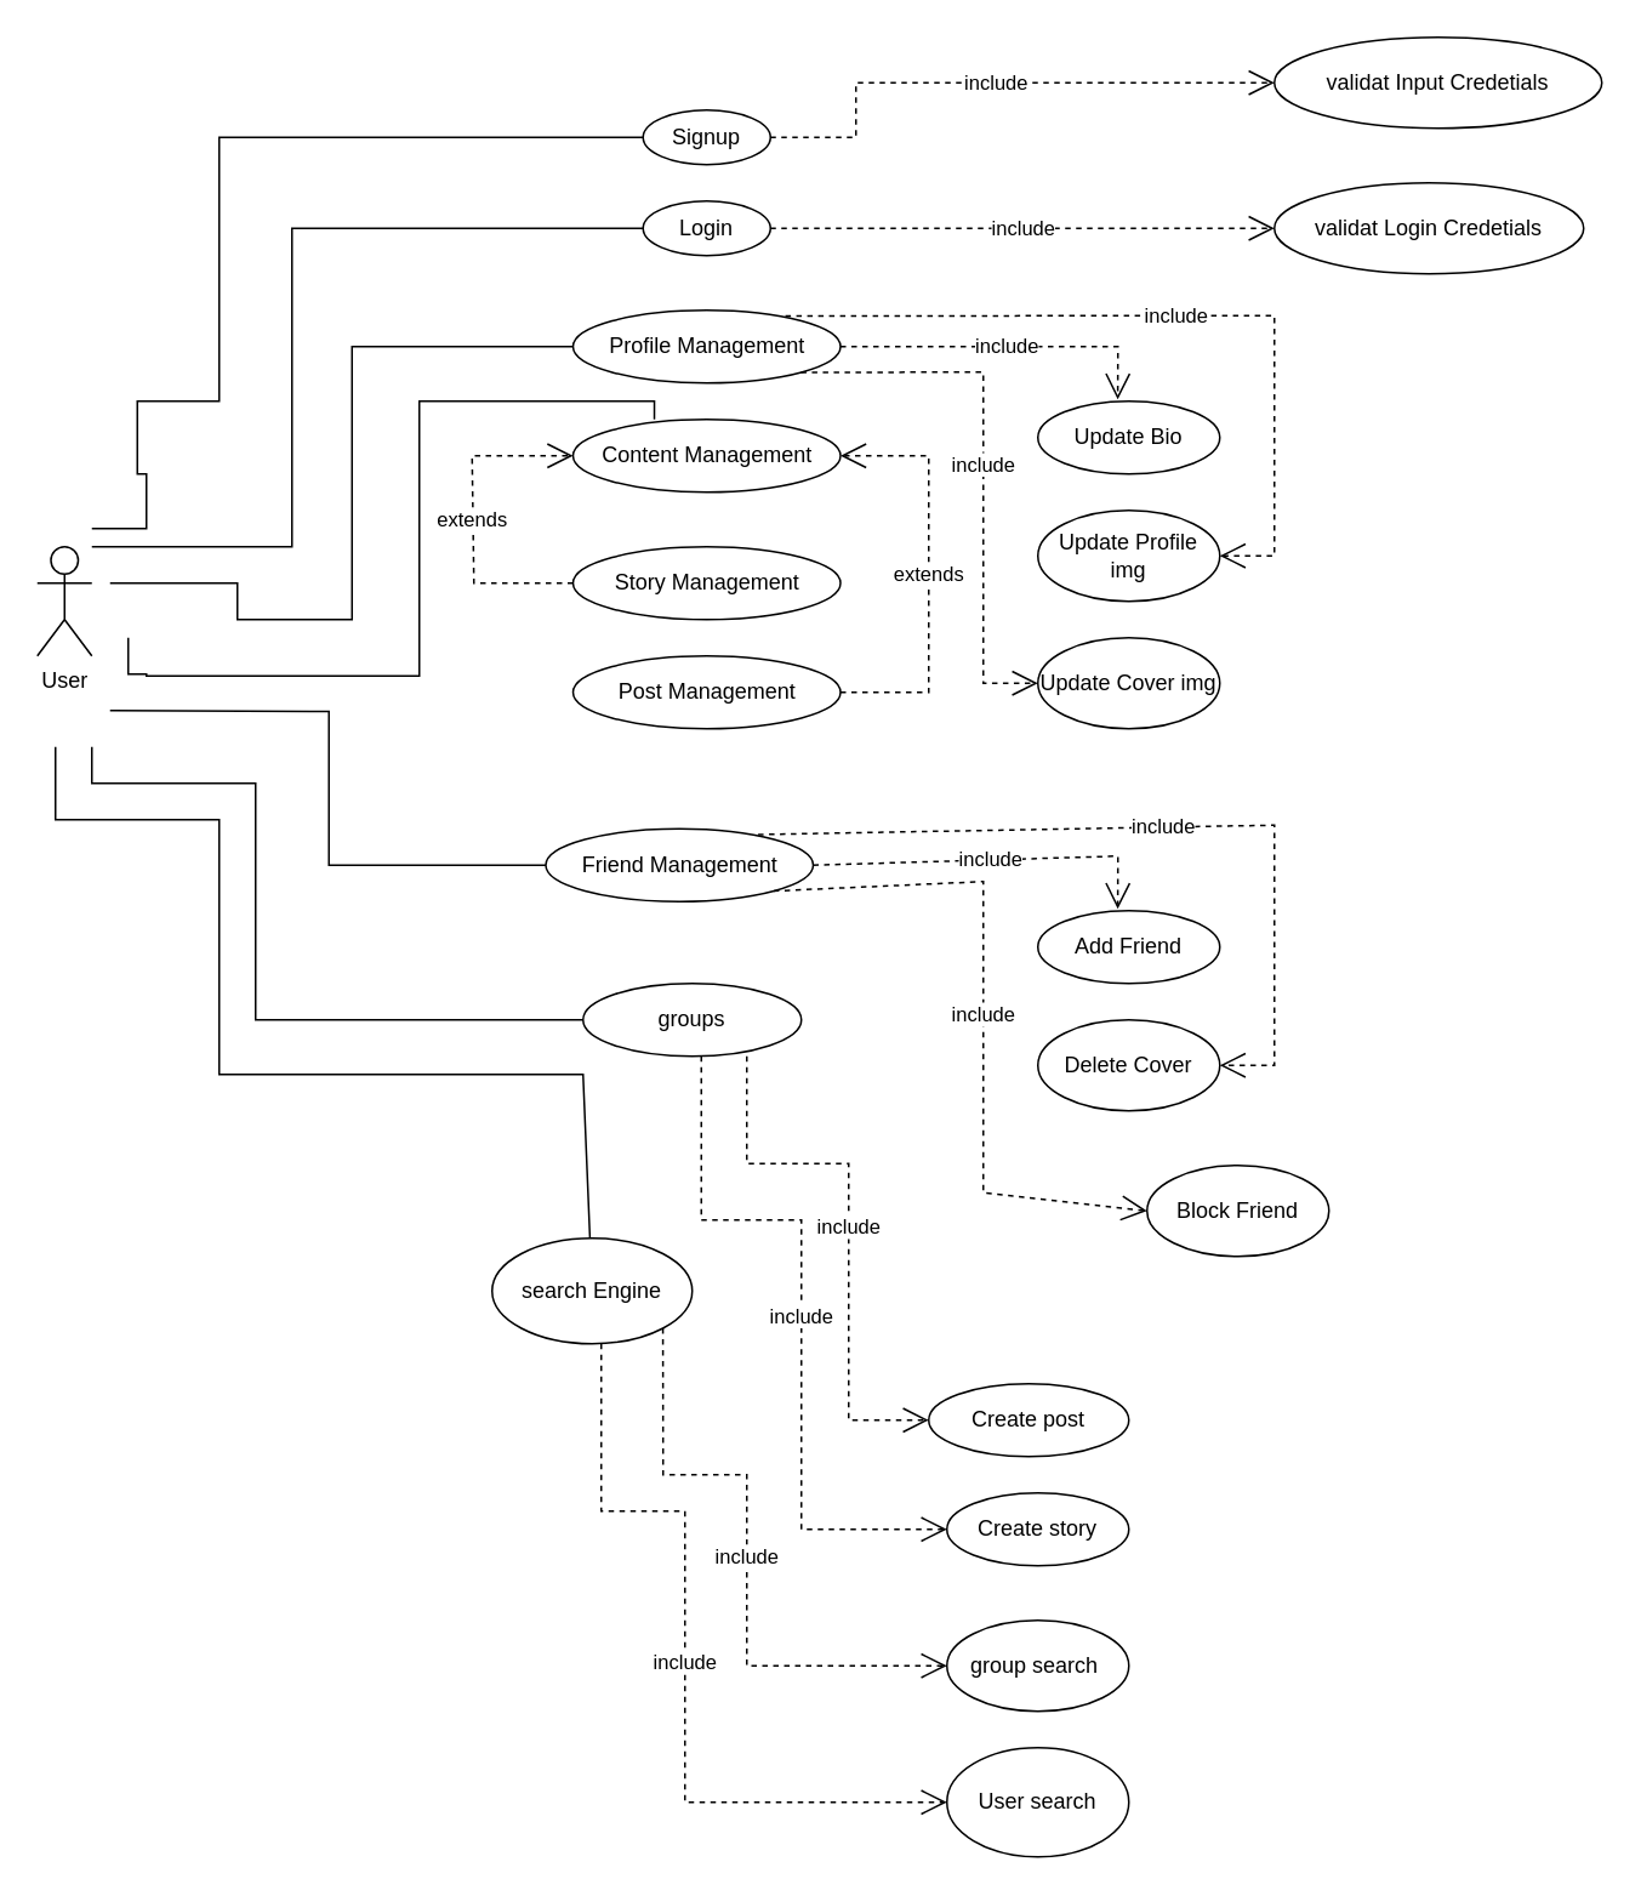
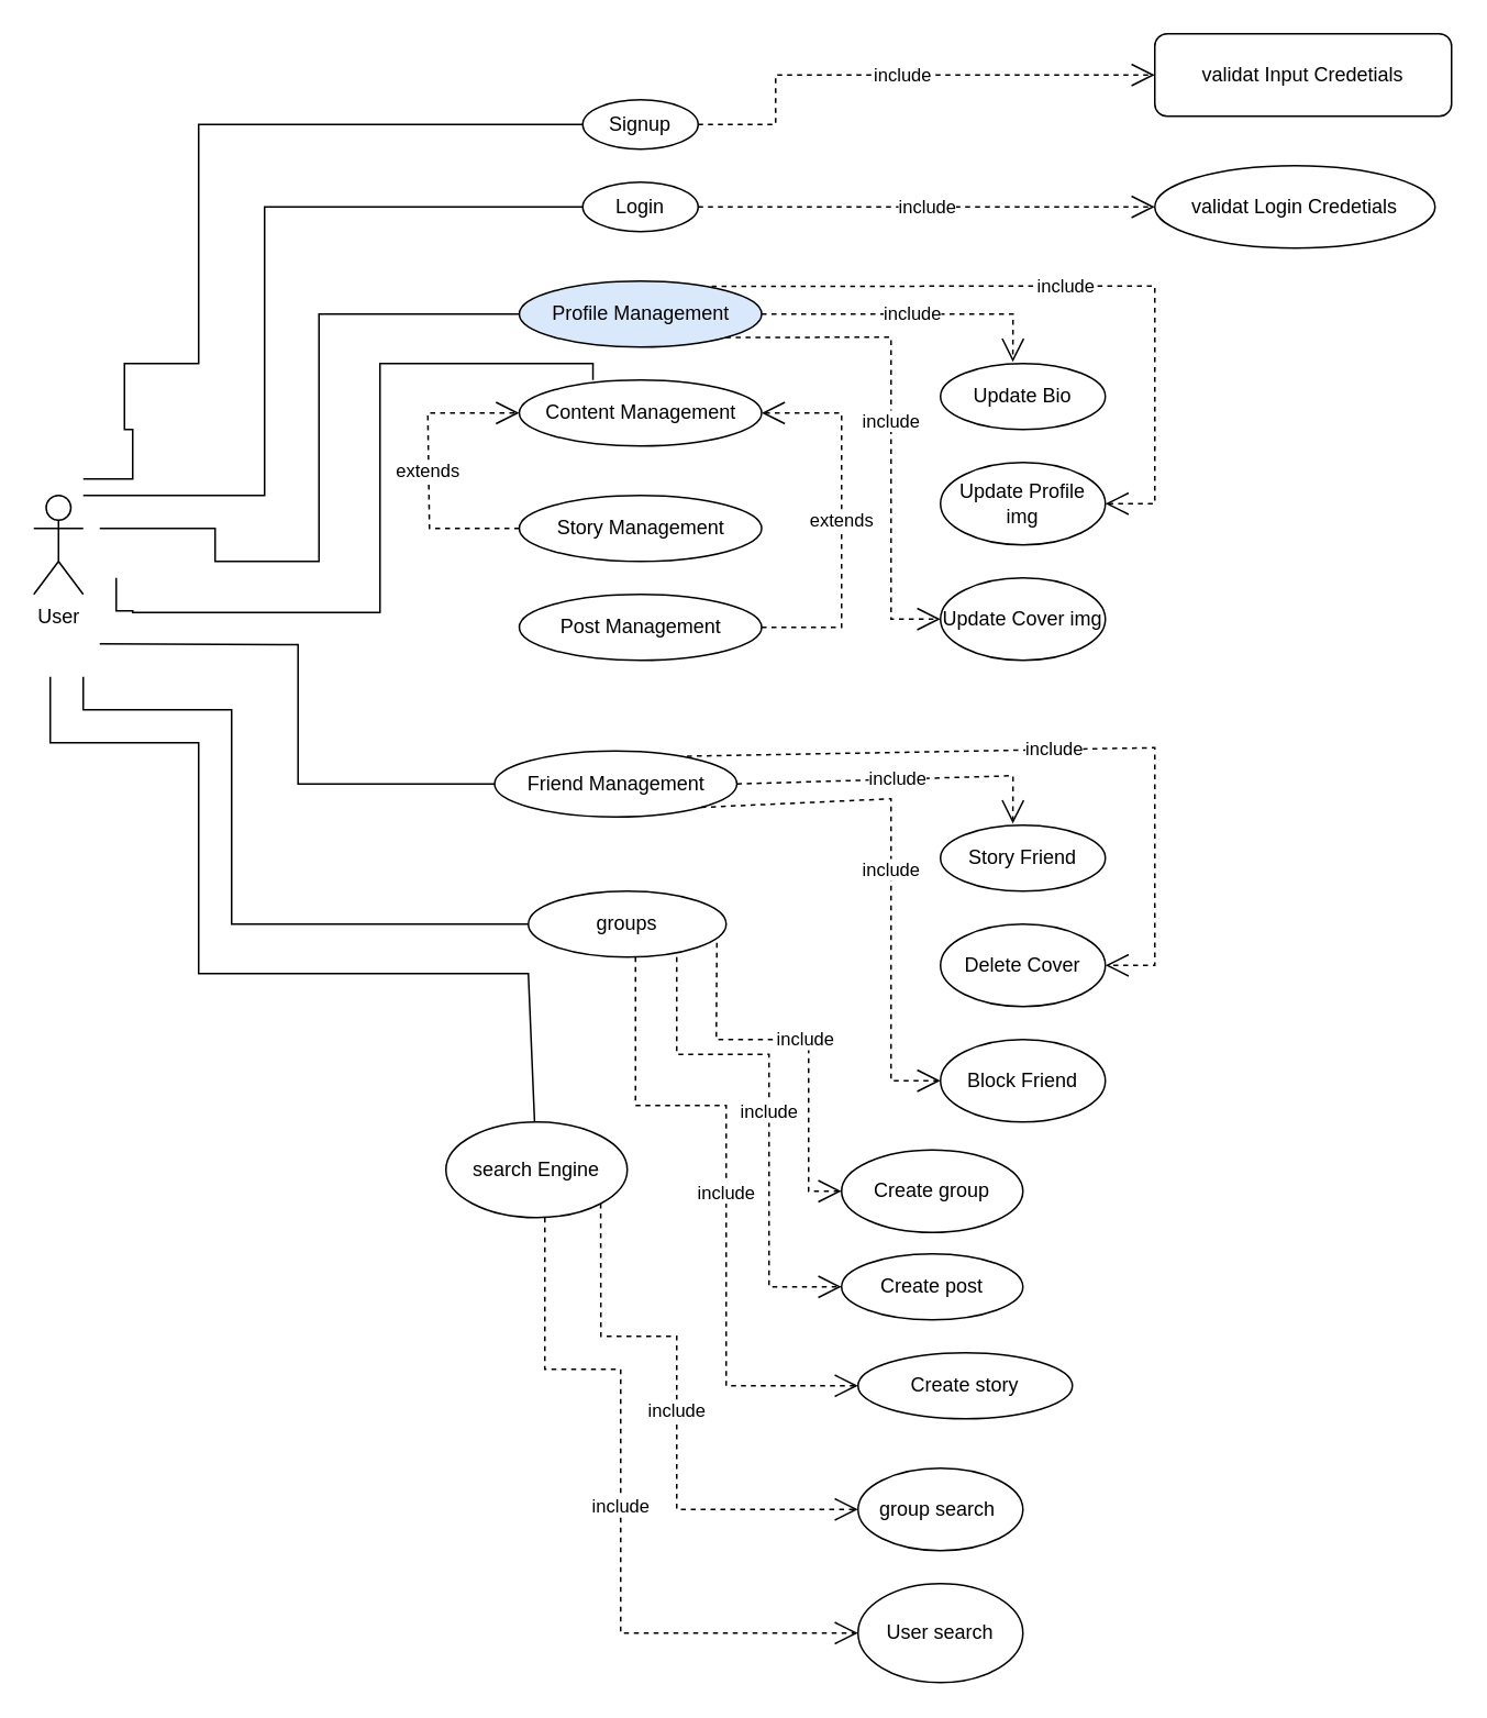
  <mxCell id="0" />
  <mxCell id="1" parent="0" />
  <mxCell id="2" value="User" style="shape=umlActor;verticalLabelPosition=bottom;verticalAlign=top;html=1;" parent="1" vertex="1"><mxGeometry x="20" y="300" width="30" height="60" as="geometry" /></mxCell>
  <mxCell id="3" value="Signup" style="ellipse;whiteSpace=wrap;html=1;" parent="1" vertex="1"><mxGeometry x="353" y="60" width="70" height="30" as="geometry" /></mxCell>
  <mxCell id="4" value="Login" style="ellipse;whiteSpace=wrap;html=1;" parent="1" vertex="1"><mxGeometry x="353" y="110" width="70" height="30" as="geometry" /></mxCell>
  <mxCell id="5" value="include" style="endArrow=open;endSize=12;dashed=1;html=1;rounded=0;exitX=1;exitY=0.5;exitDx=0;exitDy=0;entryX=0;entryY=0.5;entryDx=0;entryDy=0;" parent="1" source="4" target="7" edge="1"><mxGeometry width="160" relative="1" as="geometry"><mxPoint x="500" y="110" as="sourcePoint" /><mxPoint x="470" y="125" as="targetPoint" /></mxGeometry></mxCell>
- <mxCell id="6" value="Profile Management" style="ellipse;whiteSpace=wrap;html=1;" parent="1" vertex="1"><mxGeometry x="314.5" y="170" width="147" height="40" as="geometry" /></mxCell>
+ <mxCell id="6" value="Profile Management" style="ellipse;whiteSpace=wrap;html=1;fillColor=#dae8fc;" parent="1" vertex="1"><mxGeometry x="314.5" y="170" width="147" height="40" as="geometry" /></mxCell>
  <mxCell id="7" value="validat Login Credetials" style="ellipse;whiteSpace=wrap;html=1;" parent="1" vertex="1"><mxGeometry x="700" y="100" width="170" height="50" as="geometry" /></mxCell>
  <mxCell id="8" value="Content Management" style="ellipse;whiteSpace=wrap;html=1;" parent="1" vertex="1"><mxGeometry x="314.5" y="230" width="147" height="40" as="geometry" /></mxCell>
  <mxCell id="9" value="Story Management" style="ellipse;whiteSpace=wrap;html=1;" parent="1" vertex="1"><mxGeometry x="314.5" y="300" width="147" height="40" as="geometry" /></mxCell>
  <mxCell id="10" value="Post Management" style="ellipse;whiteSpace=wrap;html=1;" parent="1" vertex="1"><mxGeometry x="314.5" y="360" width="147" height="40" as="geometry" /></mxCell>
  <mxCell id="11" value="extends" style="endArrow=open;endSize=12;dashed=1;html=1;rounded=0;exitX=0;exitY=0.5;exitDx=0;exitDy=0;entryX=0;entryY=0.5;entryDx=0;entryDy=0;" parent="1" source="9" target="8" edge="1"><mxGeometry width="160" relative="1" as="geometry"><mxPoint x="220" y="310" as="sourcePoint" /><mxPoint x="220" y="380" as="targetPoint" /><Array as="points"><mxPoint x="260" y="320" /><mxPoint x="259" y="250" /></Array></mxGeometry></mxCell>
  <mxCell id="12" value="extends" style="endArrow=open;endSize=12;dashed=1;html=1;rounded=0;exitX=1;exitY=0.5;exitDx=0;exitDy=0;" parent="1" source="10" target="8" edge="1"><mxGeometry width="160" relative="1" as="geometry"><mxPoint x="566" y="310" as="sourcePoint" /><mxPoint x="566" y="240" as="targetPoint" /><Array as="points"><mxPoint x="510" y="380" /><mxPoint x="510" y="250" /></Array></mxGeometry></mxCell>
  <mxCell id="13" value="Update Bio" style="ellipse;whiteSpace=wrap;html=1;" parent="1" vertex="1"><mxGeometry x="570" y="220" width="100" height="40" as="geometry" /></mxCell>
  <mxCell id="14" value="Update Profile img" style="ellipse;whiteSpace=wrap;html=1;" parent="1" vertex="1"><mxGeometry x="570" y="280" width="100" height="50" as="geometry" /></mxCell>
  <mxCell id="15" value="Update Cover img" style="ellipse;whiteSpace=wrap;html=1;" parent="1" vertex="1"><mxGeometry x="570" y="350" width="100" height="50" as="geometry" /></mxCell>
  <mxCell id="16" value="include" style="endArrow=open;endSize=12;dashed=1;html=1;rounded=0;exitX=1;exitY=0.5;exitDx=0;exitDy=0;entryX=0.439;entryY=-0.026;entryDx=0;entryDy=0;entryPerimeter=0;" parent="1" source="6" target="13" edge="1"><mxGeometry width="160" relative="1" as="geometry"><mxPoint x="433" y="145" as="sourcePoint" /><mxPoint x="710" y="145" as="targetPoint" /><Array as="points"><mxPoint x="614" y="190" /></Array></mxGeometry></mxCell>
  <mxCell id="17" value="include" style="endArrow=open;endSize=12;dashed=1;html=1;rounded=0;exitX=0.794;exitY=0.079;exitDx=0;exitDy=0;entryX=1;entryY=0.5;entryDx=0;entryDy=0;exitPerimeter=0;" parent="1" source="6" target="14" edge="1"><mxGeometry width="160" relative="1" as="geometry"><mxPoint x="471" y="200" as="sourcePoint" /><mxPoint x="624" y="229" as="targetPoint" /><Array as="points"><mxPoint x="700" y="173" /><mxPoint x="700" y="305" /></Array></mxGeometry></mxCell>
  <mxCell id="18" value="include" style="endArrow=open;endSize=12;dashed=1;html=1;rounded=0;exitX=1;exitY=1;exitDx=0;exitDy=0;entryX=0;entryY=0.5;entryDx=0;entryDy=0;" parent="1" source="6" target="15" edge="1"><mxGeometry width="160" relative="1" as="geometry"><mxPoint x="433" y="145" as="sourcePoint" /><mxPoint x="710" y="145" as="targetPoint" /><Array as="points"><mxPoint x="540" y="204" /><mxPoint x="540" y="375" /></Array></mxGeometry></mxCell>
  <mxCell id="19" value="Friend Management" style="ellipse;whiteSpace=wrap;html=1;" parent="1" vertex="1"><mxGeometry x="299.5" y="455" width="147" height="40" as="geometry" /></mxCell>
- <mxCell id="20" value="Add Friend" style="ellipse;whiteSpace=wrap;html=1;" parent="1" vertex="1"><mxGeometry x="570" y="500" width="100" height="40" as="geometry" /></mxCell>
+ <mxCell id="20" value="Story Friend" style="ellipse;whiteSpace=wrap;html=1;" parent="1" vertex="1"><mxGeometry x="570" y="500" width="100" height="40" as="geometry" /></mxCell>
  <mxCell id="21" value="Delete Cover" style="ellipse;whiteSpace=wrap;html=1;" parent="1" vertex="1"><mxGeometry x="570" y="560" width="100" height="50" as="geometry" /></mxCell>
- <mxCell id="22" value="Block Friend" style="ellipse;whiteSpace=wrap;html=1;" parent="1" vertex="1"><mxGeometry x="630" y="640" width="100" height="50" as="geometry" /></mxCell>
+ <mxCell id="22" value="Block Friend" style="ellipse;whiteSpace=wrap;html=1;" parent="1" vertex="1"><mxGeometry x="570" y="630" width="100" height="50" as="geometry" /></mxCell>
  <mxCell id="23" value="include" style="endArrow=open;endSize=12;dashed=1;html=1;rounded=0;exitX=1;exitY=0.5;exitDx=0;exitDy=0;entryX=0.439;entryY=-0.026;entryDx=0;entryDy=0;entryPerimeter=0;" parent="1" source="19" target="20" edge="1"><mxGeometry width="160" relative="1" as="geometry"><mxPoint x="433" y="425" as="sourcePoint" /><mxPoint x="710" y="425" as="targetPoint" /><Array as="points"><mxPoint x="614" y="470" /></Array></mxGeometry></mxCell>
  <mxCell id="24" value="include" style="endArrow=open;endSize=12;dashed=1;html=1;rounded=0;exitX=0.794;exitY=0.079;exitDx=0;exitDy=0;entryX=1;entryY=0.5;entryDx=0;entryDy=0;exitPerimeter=0;" parent="1" source="19" target="21" edge="1"><mxGeometry width="160" relative="1" as="geometry"><mxPoint x="471" y="480" as="sourcePoint" /><mxPoint x="624" y="509" as="targetPoint" /><Array as="points"><mxPoint x="700" y="453" /><mxPoint x="700" y="585" /></Array></mxGeometry></mxCell>
  <mxCell id="25" value="include" style="endArrow=open;endSize=12;dashed=1;html=1;rounded=0;exitX=1;exitY=1;exitDx=0;exitDy=0;entryX=0;entryY=0.5;entryDx=0;entryDy=0;" parent="1" source="19" target="22" edge="1"><mxGeometry width="160" relative="1" as="geometry"><mxPoint x="433" y="425" as="sourcePoint" /><mxPoint x="710" y="425" as="targetPoint" /><Array as="points"><mxPoint x="540" y="484" /><mxPoint x="540" y="655" /></Array></mxGeometry></mxCell>
  <mxCell id="26" value="" style="endArrow=none;html=1;edgeStyle=orthogonalEdgeStyle;rounded=0;entryX=0;entryY=0.5;entryDx=0;entryDy=0;" parent="1" target="3" edge="1"><mxGeometry relative="1" as="geometry"><mxPoint x="50" y="290" as="sourcePoint" /><mxPoint x="200" y="200" as="targetPoint" /><Array as="points"><mxPoint x="80" y="260" /><mxPoint x="75" y="260" /><mxPoint x="75" y="220" /><mxPoint x="120" y="220" /><mxPoint x="120" y="75" /></Array></mxGeometry></mxCell>
  <mxCell id="27" value="" style="endArrow=none;html=1;edgeStyle=orthogonalEdgeStyle;rounded=0;entryX=0;entryY=0.5;entryDx=0;entryDy=0;" parent="1" source="2" target="4" edge="1"><mxGeometry relative="1" as="geometry"><mxPoint x="110" y="10" as="sourcePoint" /><mxPoint x="250" y="10" as="targetPoint" /><Array as="points"><mxPoint x="160" y="300" /><mxPoint x="160" y="125" /></Array></mxGeometry></mxCell>
  <mxCell id="28" value="" style="endArrow=none;html=1;edgeStyle=orthogonalEdgeStyle;rounded=0;entryX=0;entryY=0.5;entryDx=0;entryDy=0;" parent="1" target="6" edge="1"><mxGeometry relative="1" as="geometry"><mxPoint x="60" y="320" as="sourcePoint" /><mxPoint x="210" y="440" as="targetPoint" /><Array as="points"><mxPoint x="130" y="320" /><mxPoint x="130" y="340" /><mxPoint x="193" y="340" /><mxPoint x="193" y="190" /></Array></mxGeometry></mxCell>
  <mxCell id="29" value="" style="endArrow=none;html=1;edgeStyle=orthogonalEdgeStyle;rounded=0;entryX=0.304;entryY=0;entryDx=0;entryDy=0;entryPerimeter=0;" parent="1" target="8" edge="1"><mxGeometry relative="1" as="geometry"><mxPoint x="70" y="350" as="sourcePoint" /><mxPoint x="194" y="460" as="targetPoint" /><Array as="points"><mxPoint x="80" y="370" /><mxPoint x="80" y="371" /><mxPoint x="230" y="371" /><mxPoint x="230" y="220" /><mxPoint x="359" y="220" /></Array></mxGeometry></mxCell>
  <mxCell id="30" value="" style="endArrow=none;html=1;edgeStyle=orthogonalEdgeStyle;rounded=0;entryX=0;entryY=0.5;entryDx=0;entryDy=0;" parent="1" target="19" edge="1"><mxGeometry relative="1" as="geometry"><mxPoint x="60" y="390" as="sourcePoint" /><mxPoint x="240" y="500" as="targetPoint" /></mxGeometry></mxCell>
- <mxCell id="31" value="validat Input Credetials" style="ellipse;whiteSpace=wrap;html=1;" parent="1" vertex="1"><mxGeometry x="700" y="20" width="180" height="50" as="geometry" /></mxCell>
+ <mxCell id="31" value="validat Input Credetials" style="whiteSpace=wrap;html=1;rounded=1;" parent="1" vertex="1"><mxGeometry x="700" y="20" width="180" height="50" as="geometry" /></mxCell>
  <mxCell id="32" value="include" style="endArrow=open;endSize=12;dashed=1;html=1;rounded=0;exitX=1;exitY=0.5;exitDx=0;exitDy=0;entryX=0;entryY=0.5;entryDx=0;entryDy=0;" parent="1" source="3" target="31" edge="1"><mxGeometry width="160" relative="1" as="geometry"><mxPoint x="433" y="135" as="sourcePoint" /><mxPoint x="630" y="20" as="targetPoint" /><Array as="points"><mxPoint x="470" y="75" /><mxPoint x="470" y="45" /></Array></mxGeometry></mxCell>
  <mxCell id="33" value="groups" style="ellipse;whiteSpace=wrap;html=1;" parent="1" vertex="1"><mxGeometry x="320" y="540" width="120" height="40" as="geometry" /></mxCell>
  <mxCell id="34" value="" style="endArrow=none;html=1;rounded=0;exitX=0;exitY=0.5;exitDx=0;exitDy=0;" parent="1" source="33" edge="1"><mxGeometry width="50" height="50" relative="1" as="geometry"><mxPoint x="350" y="510" as="sourcePoint" /><mxPoint x="50" y="410" as="targetPoint" /><Array as="points"><mxPoint x="140" y="560" /><mxPoint x="140" y="430" /><mxPoint x="50" y="430" /></Array></mxGeometry></mxCell>
+ <mxCell id="35" value="include" style="endArrow=open;endSize=12;dashed=1;html=1;rounded=0;exitX=0.953;exitY=0.782;exitDx=0;exitDy=0;entryX=0;entryY=0.5;entryDx=0;entryDy=0;exitPerimeter=0;" parent="1" source="33" target="36" edge="1"><mxGeometry width="160" relative="1" as="geometry"><mxPoint x="370" y="610" as="sourcePoint" /><mxPoint x="540" y="720" as="targetPoint" /><Array as="points"><mxPoint x="434" y="630" /><mxPoint x="490" y="630" /><mxPoint x="490" y="722" /></Array></mxGeometry></mxCell>
+ <mxCell id="36" value="Create group" style="ellipse;whiteSpace=wrap;html=1;" parent="1" vertex="1"><mxGeometry x="510" y="697" width="110" height="50" as="geometry" /></mxCell>
  <mxCell id="37" value="Create post" style="ellipse;whiteSpace=wrap;html=1;" parent="1" vertex="1"><mxGeometry x="510" y="760" width="110" height="40" as="geometry" /></mxCell>
  <mxCell id="38" value="include" style="endArrow=open;endSize=12;dashed=1;html=1;rounded=0;exitX=0.953;exitY=0.782;exitDx=0;exitDy=0;entryX=0;entryY=0.5;entryDx=0;entryDy=0;exitPerimeter=0;" parent="1" target="37" edge="1"><mxGeometry width="160" relative="1" as="geometry"><mxPoint x="410" y="580" as="sourcePoint" /><mxPoint x="486" y="731" as="targetPoint" /><Array as="points"><mxPoint x="410" y="639" /><mxPoint x="466" y="639" /><mxPoint x="466" y="780" /></Array></mxGeometry></mxCell>
  <mxCell id="39" value="include" style="endArrow=open;endSize=12;dashed=1;html=1;rounded=0;exitX=0.953;exitY=0.782;exitDx=0;exitDy=0;exitPerimeter=0;" parent="1" target="40" edge="1"><mxGeometry width="160" relative="1" as="geometry"><mxPoint x="385" y="580" as="sourcePoint" /><mxPoint x="485" y="830" as="targetPoint" /><Array as="points"><mxPoint x="385" y="670" /><mxPoint x="440" y="670" /><mxPoint x="440" y="840" /></Array></mxGeometry></mxCell>
- <mxCell id="40" value="Create story" style="ellipse;whiteSpace=wrap;html=1;" parent="1" vertex="1"><mxGeometry x="520" y="820" width="100" height="40" as="geometry" /></mxCell>
+ <mxCell id="40" value="Create story" style="ellipse;whiteSpace=wrap;html=1;" parent="1" vertex="1"><mxGeometry x="520" y="820" width="130" height="40" as="geometry" /></mxCell>
  <mxCell id="41" value="" style="endArrow=none;html=1;rounded=0;" parent="1" target="42" edge="1"><mxGeometry width="50" height="50" relative="1" as="geometry"><mxPoint x="30" y="410" as="sourcePoint" /><mxPoint x="290" y="730" as="targetPoint" /><Array as="points"><mxPoint x="30" y="450" /><mxPoint x="120" y="450" /><mxPoint x="120" y="590" /><mxPoint x="320" y="590" /></Array></mxGeometry></mxCell>
  <mxCell id="42" value="search Engine" style="ellipse;whiteSpace=wrap;html=1;" parent="1" vertex="1"><mxGeometry x="270" y="680" width="110" height="58" as="geometry" /></mxCell>
  <mxCell id="43" value="group&amp;nbsp;search&amp;nbsp;" style="ellipse;whiteSpace=wrap;html=1;" parent="1" vertex="1"><mxGeometry x="520" y="890" width="100" height="50" as="geometry" /></mxCell>
  <mxCell id="44" value="User search" style="ellipse;whiteSpace=wrap;html=1;" parent="1" vertex="1"><mxGeometry x="520" y="960" width="100" height="60" as="geometry" /></mxCell>
  <mxCell id="45" value="include" style="endArrow=open;endSize=12;dashed=1;html=1;rounded=0;entryX=0;entryY=0.5;entryDx=0;entryDy=0;exitX=1;exitY=1;exitDx=0;exitDy=0;" parent="1" source="42" target="43" edge="1"><mxGeometry width="160" relative="1" as="geometry"><mxPoint x="371" y="730" as="sourcePoint" /><mxPoint x="475" y="998" as="targetPoint" /><Array as="points"><mxPoint x="364" y="810" /><mxPoint x="410" y="810" /><mxPoint x="410" y="915" /></Array></mxGeometry></mxCell>
  <mxCell id="46" value="include" style="endArrow=open;endSize=12;dashed=1;html=1;rounded=0;entryX=0;entryY=0.5;entryDx=0;entryDy=0;exitX=1;exitY=1;exitDx=0;exitDy=0;" parent="1" target="44" edge="1"><mxGeometry width="160" relative="1" as="geometry"><mxPoint x="330" y="738" as="sourcePoint" /><mxPoint x="486" y="923" as="targetPoint" /><Array as="points"><mxPoint x="330" y="830" /><mxPoint x="376" y="830" /><mxPoint x="376" y="990" /></Array></mxGeometry></mxCell>
